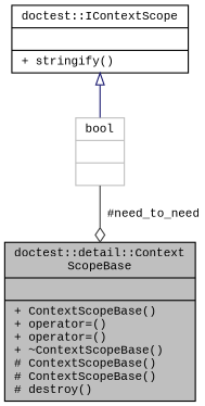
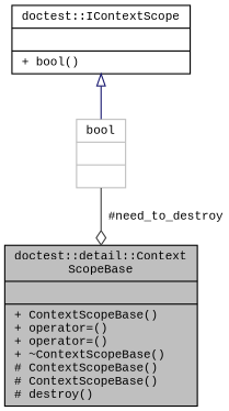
  digraph {
    fontname="Liberation Mono"
    node [color=black fillcolor=white fontname="Liberation Mono" fontsize=10 shape=record style=filled]
    edge [fontname="Liberation Mono" fontsize=10 labelfontname=Helvetica labelfontsize=10 style=solid]
    n1 [fillcolor=grey75 fontcolor=black height=0.2 label="{doctest::detail::Context\lScopeBase\n||+ ContextScopeBase()\l+ operator=()\l+ operator=()\l+ ~ContextScopeBase()\l# ContextScopeBase()\l# ContextScopeBase()\l# destroy()\l}" width=0.4]
-   n2 [height=0.2 label="{doctest::IContextScope\n||+ stringify()\l}" width=0.4]
+   n2 [height=0.2 label="{doctest::IContextScope\n||+ bool()\l}" width=0.4]
    n3 [color=grey75 height=0.2 label="{bool\n||}" width=0.4]
    n2 -> n3 [arrowtail=onormal color=midnightblue dir=back]
-   n3 -> n1 [arrowhead=odiamond color=grey25 label=" #need_to_need"]
+   n3 -> n1 [arrowhead=odiamond color=grey25 label=" #need_to_destroy"]
  }
